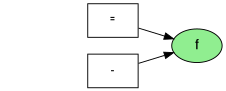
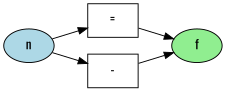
  digraph {
    rankdir=LR
    fontname=Oswald
    node [shape=ellipse fontname=Oswald]
    edge [fontname=Oswald]
+   n1 [fillcolor=lightblue label=n style=filled]
    n2 [label="=" shape=box]
    n3 [label="-" shape=box]
    n4 [fillcolor=lightgreen label=f style=filled]
+   n1 -> n2
+   n1 -> n3
    n2 -> n4
    n3 -> n4
  }
